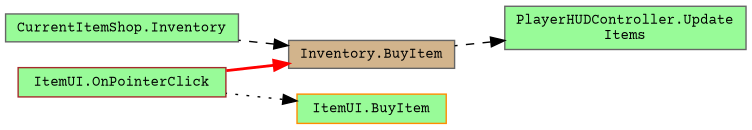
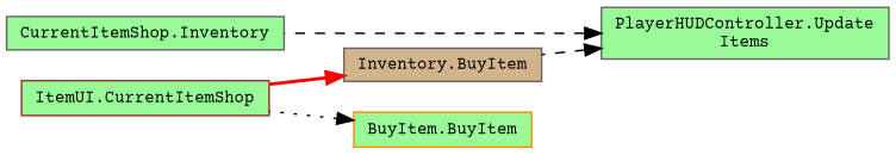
  digraph {
    fontname="Courier Prime"
    rankdir=RL
    node [color=gray40 fillcolor=palegreen fontname="Courier Prime" fontsize=10 shape=record style=filled]
    edge [color=black dir=back fontname="Courier Prime" fontsize=10 labelfontname=Helvetica labelfontsize=10 style=dashed]
    n1 [fontcolor=black height=0.2 label="PlayerHUDController.Update\lItems" width=0.4]
    n2 [fillcolor=tan height=0.2 label="Inventory.BuyItem" width=0.4]
    n3 [height=0.2 label="CurrentItemShop.Inventory" width=0.4]
-   n4 [color=brown height=0.2 label="ItemUI.OnPointerClick" width=0.4]
-   n5 [color=darkorange height=0.2 label="ItemUI.BuyItem" width=0.4]
+   n4 [color=brown height=0.2 label="ItemUI.CurrentItemShop" width=0.4]
+   n5 [color=darkorange height=0.2 label="BuyItem.BuyItem" width=0.4]
    n1 -> n2
-   n2 -> n3
+   n1 -> n3
    n2 -> n4 [color=red style=bold]
    n5 -> n4 [style=dotted]
  }
